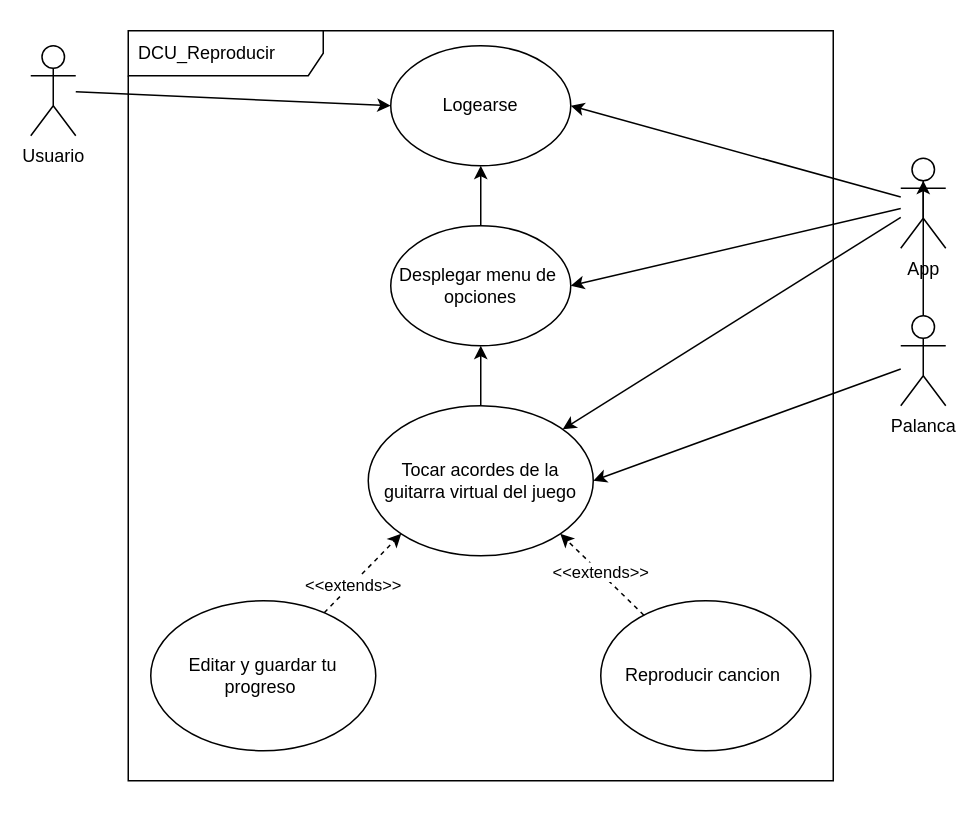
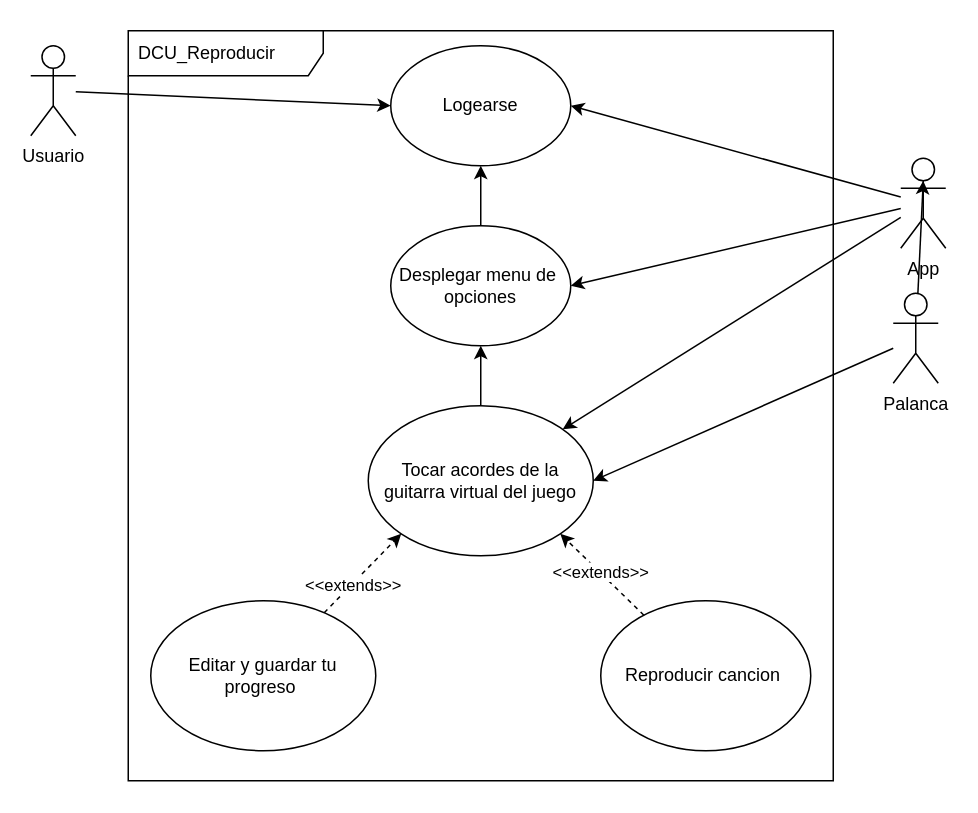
  <mxCell id="0" />
  <mxCell id="1" parent="0" />
  <mxCell id="2" style="edgeStyle=none;html=1;entryX=0;entryY=0.5;entryDx=0;entryDy=0;" parent="1" source="3" target="11" edge="1"><mxGeometry relative="1" as="geometry" /></mxCell>
  <mxCell id="3" value="Usuario" style="shape=umlActor;verticalLabelPosition=bottom;verticalAlign=top;html=1;" parent="1" vertex="1"><mxGeometry x="20" y="30" width="30" height="60" as="geometry" /></mxCell>
  <mxCell id="4" style="edgeStyle=none;html=1;entryX=1;entryY=0.5;entryDx=0;entryDy=0;" parent="1" source="7" target="11" edge="1"><mxGeometry relative="1" as="geometry" /></mxCell>
  <mxCell id="5" style="edgeStyle=none;html=1;entryX=1;entryY=0.5;entryDx=0;entryDy=0;" parent="1" source="7" target="13" edge="1"><mxGeometry relative="1" as="geometry" /></mxCell>
  <mxCell id="6" style="edgeStyle=none;html=1;" parent="1" source="7" target="15" edge="1"><mxGeometry relative="1" as="geometry" /></mxCell>
  <mxCell id="7" value="App" style="shape=umlActor;verticalLabelPosition=bottom;verticalAlign=top;html=1;" parent="1" vertex="1"><mxGeometry x="600" y="105" width="30" height="60" as="geometry" /></mxCell>
  <mxCell id="8" style="edgeStyle=none;html=1;" parent="1" source="10" edge="1"><mxGeometry relative="1" as="geometry"><mxPoint x="615" y="120" as="targetPoint" /></mxGeometry></mxCell>
  <mxCell id="9" style="edgeStyle=none;html=1;entryX=1;entryY=0.5;entryDx=0;entryDy=0;" parent="1" source="10" target="15" edge="1"><mxGeometry relative="1" as="geometry" /></mxCell>
- <mxCell id="10" value="Palanca" style="shape=umlActor;verticalLabelPosition=bottom;verticalAlign=top;html=1;" parent="1" vertex="1"><mxGeometry x="600" y="210" width="30" height="60" as="geometry" /></mxCell>
+ <mxCell id="10" value="Palanca" style="shape=umlActor;verticalLabelPosition=bottom;verticalAlign=top;html=1;" parent="1" vertex="1"><mxGeometry x="595" y="195" width="30" height="60" as="geometry" /></mxCell>
  <mxCell id="11" value="Logearse" style="ellipse;whiteSpace=wrap;html=1;" parent="1" vertex="1"><mxGeometry x="260" y="30" width="120" height="80" as="geometry" /></mxCell>
  <mxCell id="12" style="edgeStyle=none;html=1;exitX=0.5;exitY=0;exitDx=0;exitDy=0;entryX=0.5;entryY=1;entryDx=0;entryDy=0;" parent="1" source="13" target="11" edge="1"><mxGeometry relative="1" as="geometry" /></mxCell>
  <mxCell id="13" value="Desplegar menu de&amp;nbsp;&lt;br&gt;opciones" style="ellipse;whiteSpace=wrap;html=1;" parent="1" vertex="1"><mxGeometry x="260" y="150" width="120" height="80" as="geometry" /></mxCell>
  <mxCell id="14" style="edgeStyle=none;html=1;entryX=0.5;entryY=1;entryDx=0;entryDy=0;" parent="1" source="15" target="13" edge="1"><mxGeometry relative="1" as="geometry" /></mxCell>
  <mxCell id="15" value="Tocar acordes de la guitarra virtual del juego" style="ellipse;whiteSpace=wrap;html=1;" parent="1" vertex="1"><mxGeometry x="245" y="270" width="150" height="100" as="geometry" /></mxCell>
  <mxCell id="16" value="" style="edgeStyle=none;html=1;entryX=0;entryY=1;entryDx=0;entryDy=0;dashed=1;" parent="1" source="18" target="15" edge="1"><mxGeometry x="0.128" y="-11" relative="1" as="geometry"><mxPoint as="offset" /></mxGeometry></mxCell>
  <mxCell id="17" value="&amp;lt;&amp;lt;extends&amp;gt;&amp;gt;" style="edgeLabel;html=1;align=center;verticalAlign=middle;resizable=0;points=[];" parent="16" vertex="1" connectable="0"><mxGeometry x="-0.354" y="-3" relative="1" as="geometry"><mxPoint y="-3" as="offset" /></mxGeometry></mxCell>
  <mxCell id="18" value="Editar y guardar tu progreso&amp;nbsp;" style="ellipse;whiteSpace=wrap;html=1;" parent="1" vertex="1"><mxGeometry x="100" y="400" width="150" height="100" as="geometry" /></mxCell>
  <mxCell id="19" value="Reproducir cancion&amp;nbsp;" style="ellipse;whiteSpace=wrap;html=1;" parent="1" vertex="1"><mxGeometry x="400" y="400" width="140" height="100" as="geometry" /></mxCell>
  <mxCell id="20" value="DCU_Reproducir" style="shape=umlFrame;whiteSpace=wrap;html=1;width=130;height=30;boundedLbl=1;verticalAlign=middle;align=left;spacingLeft=5;" parent="1" vertex="1"><mxGeometry x="85" y="20" width="470" height="500" as="geometry" /></mxCell>
  <mxCell id="21" value="" style="edgeStyle=none;html=1;entryX=1;entryY=1;entryDx=0;entryDy=0;dashed=1;" parent="1" source="19" target="15" edge="1"><mxGeometry x="0.128" y="-11" relative="1" as="geometry"><mxPoint x="225.67" y="417.99" as="sourcePoint" /><mxPoint x="276.967" y="365.355" as="targetPoint" /><mxPoint as="offset" /></mxGeometry></mxCell>
  <mxCell id="22" value="&amp;lt;&amp;lt;extends&amp;gt;&amp;gt;" style="edgeLabel;html=1;align=center;verticalAlign=middle;resizable=0;points=[];" parent="21" vertex="1" connectable="0"><mxGeometry x="-0.354" y="-3" relative="1" as="geometry"><mxPoint x="-13" y="-10" as="offset" /></mxGeometry></mxCell>
